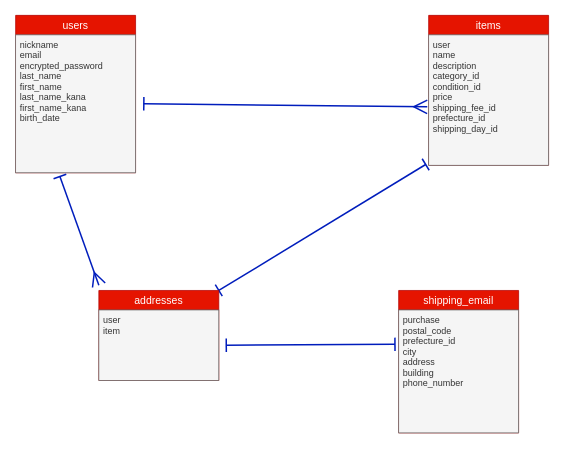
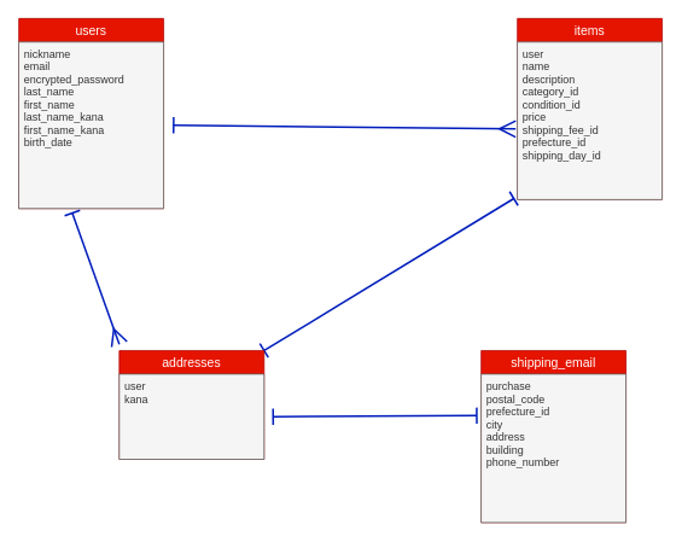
  <mxCell id="0" />
  <mxCell id="1" parent="0" />
  <mxCell id="2" value="users" style="swimlane;fontStyle=0;childLayout=stackLayout;horizontal=1;startSize=26;horizontalStack=0;resizeParent=1;resizeParentMax=0;resizeLast=0;collapsible=1;marginBottom=0;align=center;fontSize=14;fillColor=#e51400;fontColor=#ffffff;strokeColor=#B20000;" parent="1" vertex="1"><mxGeometry x="20" y="20" width="160" height="210" as="geometry" /></mxCell>
  <mxCell id="3" value="nickname&#10;email&#10;encrypted_password&#10;last_name&#10;first_name&#10;last_name_kana&#10;first_name_kana&#10;birth_date&#10;&#10;&#10;&#10;&#10;" style="text;spacingLeft=4;spacingRight=4;overflow=hidden;rotatable=0;points=[[0,0.5],[1,0.5]];portConstraint=eastwest;fontSize=12;fillColor=#f5f5f5;fontColor=#333333;strokeColor=#666666;" parent="2" vertex="1"><mxGeometry y="26" width="160" height="184" as="geometry" /></mxCell>
  <mxCell id="4" value="items" style="swimlane;fontStyle=0;childLayout=stackLayout;horizontal=1;startSize=26;horizontalStack=0;resizeParent=1;resizeParentMax=0;resizeLast=0;collapsible=1;marginBottom=0;align=center;fontSize=14;fillColor=#e51400;fontColor=#ffffff;strokeColor=#B20000;" parent="1" vertex="1"><mxGeometry x="571" y="20" width="160" height="200" as="geometry" /></mxCell>
  <mxCell id="5" value="user&#10;name&#10;description&#10;category_id&#10;condition_id&#10;price&#10;shipping_fee_id&#10;prefecture_id&#10;shipping_day_id" style="text;strokeColor=#666666;fillColor=#f5f5f5;spacingLeft=4;spacingRight=4;overflow=hidden;rotatable=0;points=[[0,0.5],[1,0.5]];portConstraint=eastwest;fontSize=12;fontColor=#333333;" parent="4" vertex="1"><mxGeometry y="26" width="160" height="174" as="geometry" /></mxCell>
  <mxCell id="6" style="edgeStyle=none;html=1;strokeWidth=2;startArrow=baseDash;startFill=0;endArrow=baseDash;endFill=0;startSize=15;endSize=15;entryX=-0.025;entryY=0.994;entryDx=0;entryDy=0;entryPerimeter=0;exitX=1;exitY=0;exitDx=0;exitDy=0;fillColor=#0050ef;strokeColor=#001DBC;" parent="1" source="8" target="5" edge="1"><mxGeometry relative="1" as="geometry"><mxPoint x="351" y="310" as="targetPoint" /><mxPoint x="301" y="380" as="sourcePoint" /></mxGeometry></mxCell>
  <mxCell id="7" style="edgeStyle=none;html=1;strokeWidth=2;startArrow=ERmany;startFill=0;endArrow=baseDash;endFill=0;startSize=15;endSize=15;entryX=0.369;entryY=1.027;entryDx=0;entryDy=0;entryPerimeter=0;fillColor=#0050ef;strokeColor=#001DBC;" parent="1" target="3" edge="1"><mxGeometry relative="1" as="geometry"><mxPoint x="681" y="290" as="targetPoint" /><mxPoint x="131" y="380" as="sourcePoint" /></mxGeometry></mxCell>
  <mxCell id="8" value="addresses" style="swimlane;fontStyle=0;childLayout=stackLayout;horizontal=1;startSize=26;horizontalStack=0;resizeParent=1;resizeParentMax=0;resizeLast=0;collapsible=1;marginBottom=0;align=center;fontSize=14;fillColor=#e51400;fontColor=#ffffff;strokeColor=#B20000;" parent="1" vertex="1"><mxGeometry x="131" y="387" width="160" height="120" as="geometry" /></mxCell>
- <mxCell id="9" value="user&#10;item" style="text;strokeColor=#666666;fillColor=#f5f5f5;spacingLeft=4;spacingRight=4;overflow=hidden;rotatable=0;points=[[0,0.5],[1,0.5]];portConstraint=eastwest;fontSize=12;fontColor=#333333;" parent="8" vertex="1"><mxGeometry y="26" width="160" height="94" as="geometry" /></mxCell>
+ <mxCell id="9" value="user&#10;kana" style="text;strokeColor=#666666;fillColor=#f5f5f5;spacingLeft=4;spacingRight=4;overflow=hidden;rotatable=0;points=[[0,0.5],[1,0.5]];portConstraint=eastwest;fontSize=12;fontColor=#333333;" parent="8" vertex="1"><mxGeometry y="26" width="160" height="94" as="geometry" /></mxCell>
  <mxCell id="10" value="shipping_email" style="swimlane;fontStyle=0;childLayout=stackLayout;horizontal=1;startSize=26;horizontalStack=0;resizeParent=1;resizeParentMax=0;resizeLast=0;collapsible=1;marginBottom=0;align=center;fontSize=14;fillColor=#e51400;fontColor=#ffffff;strokeColor=#B20000;" parent="1" vertex="1"><mxGeometry x="531" y="387" width="160" height="190" as="geometry" /></mxCell>
  <mxCell id="11" value="purchase&#10;postal_code&#10;prefecture_id&#10;city&#10;address&#10;building&#10;phone_number" style="text;strokeColor=#666666;fillColor=#f5f5f5;spacingLeft=4;spacingRight=4;overflow=hidden;rotatable=0;points=[[0,0.5],[1,0.5]];portConstraint=eastwest;fontSize=12;fontColor=#333333;" parent="10" vertex="1"><mxGeometry y="26" width="160" height="164" as="geometry" /></mxCell>
  <mxCell id="12" style="edgeStyle=none;html=1;entryX=-0.012;entryY=0.552;entryDx=0;entryDy=0;entryPerimeter=0;endArrow=ERmany;endFill=0;startArrow=baseDash;startFill=0;strokeWidth=2;endSize=15;startSize=15;fillColor=#0050ef;strokeColor=#001DBC;" parent="1" target="5" edge="1"><mxGeometry relative="1" as="geometry"><mxPoint x="561" y="140" as="targetPoint" /><mxPoint x="191" y="138" as="sourcePoint" /></mxGeometry></mxCell>
  <mxCell id="13" style="edgeStyle=none;html=1;entryX=-0.031;entryY=0.28;entryDx=0;entryDy=0;entryPerimeter=0;strokeWidth=2;startArrow=baseDash;startFill=0;endArrow=baseDash;endFill=0;startSize=15;endSize=15;fillColor=#0050ef;strokeColor=#001DBC;" parent="1" target="11" edge="1"><mxGeometry relative="1" as="geometry"><mxPoint x="301" y="460" as="sourcePoint" /></mxGeometry></mxCell>
